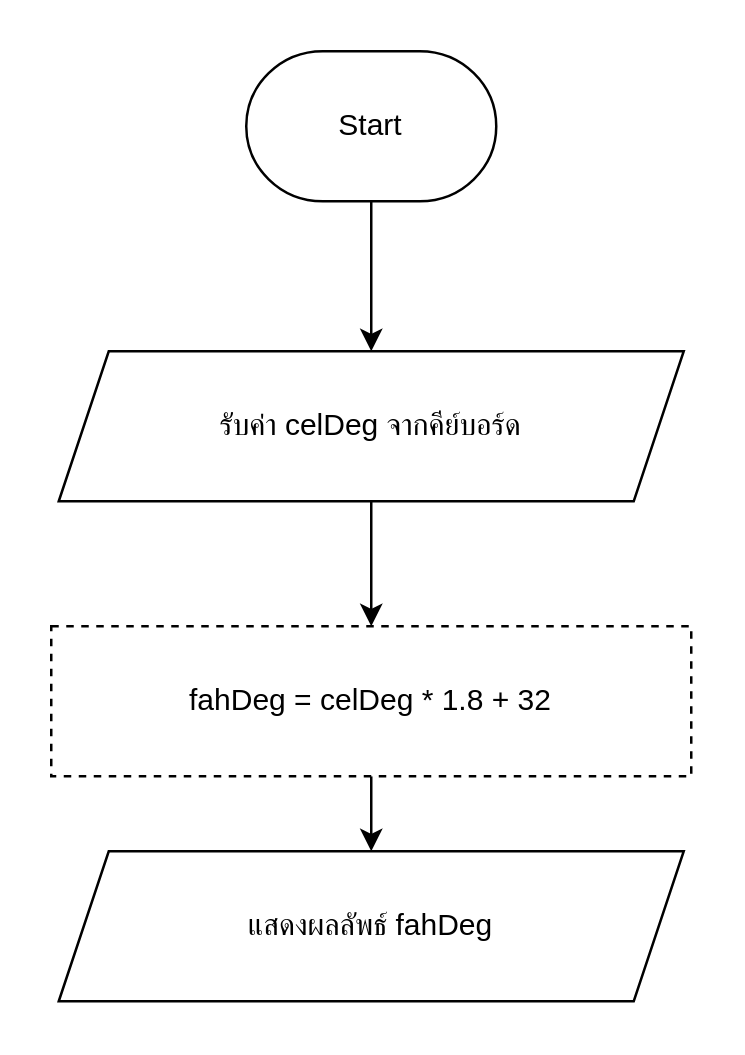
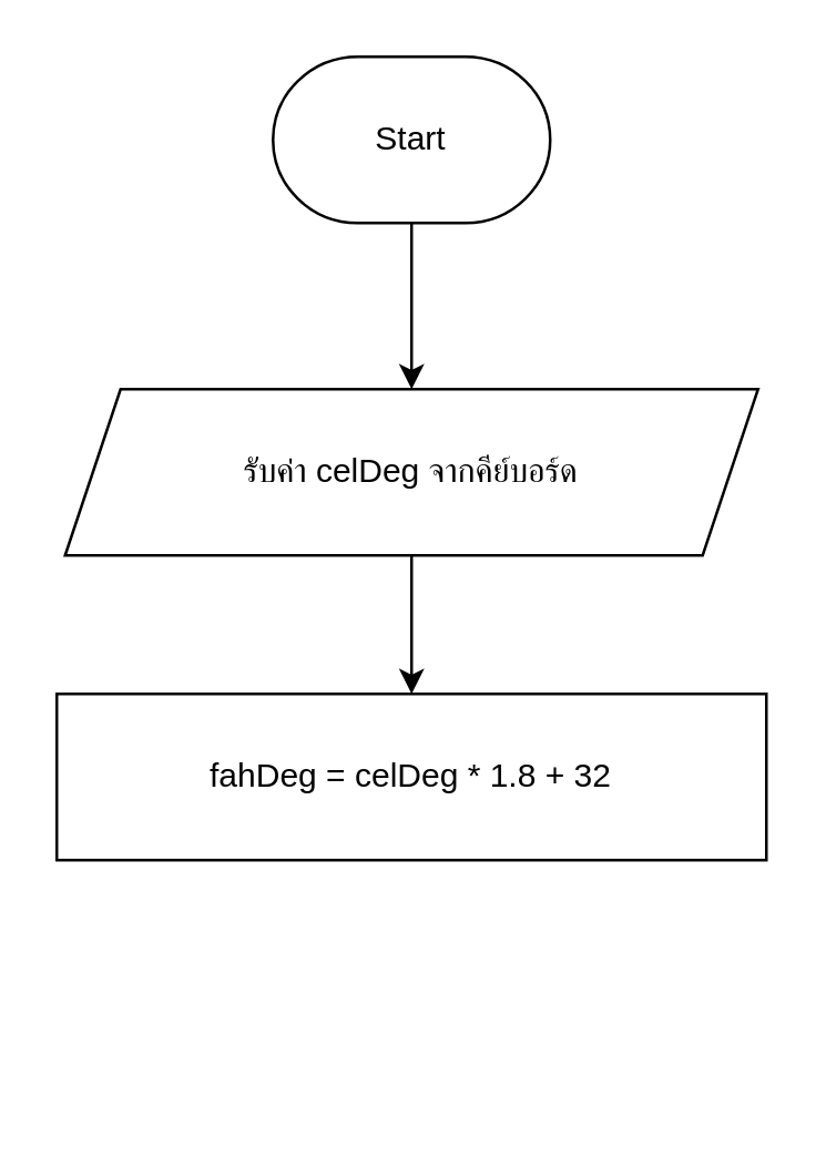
  <mxCell id="0" />
  <mxCell id="1" parent="0" />
- <mxCell id="2" value="แสดงผลลัพธ์ fahDeg" style="shape=parallelogram;perimeter=parallelogramPerimeter;whiteSpace=wrap;html=1;fixedSize=1;" parent="1" vertex="1"><mxGeometry x="23" y="340" width="250" height="60" as="geometry" /></mxCell>
  <mxCell id="3" value="" style="edgeStyle=none;html=1;" parent="1" source="4" target="6" edge="1"><mxGeometry relative="1" as="geometry" /></mxCell>
  <mxCell id="4" value="Start" style="strokeWidth=1;html=1;shape=mxgraph.flowchart.terminator;whiteSpace=wrap;" parent="1" vertex="1"><mxGeometry x="98" y="20" width="100" height="60" as="geometry" /></mxCell>
  <mxCell id="5" value="" style="edgeStyle=none;html=1;" parent="1" source="6" target="8" edge="1"><mxGeometry relative="1" as="geometry" /></mxCell>
  <mxCell id="6" value="รับค่า celDeg จากคีย์บอร์ด" style="shape=parallelogram;perimeter=parallelogramPerimeter;whiteSpace=wrap;html=1;fixedSize=1;" parent="1" vertex="1"><mxGeometry x="23" y="140" width="250" height="60" as="geometry" /></mxCell>
- <mxCell id="7" value="" style="edgeStyle=none;html=1;" parent="1" source="8" target="2" edge="1"><mxGeometry relative="1" as="geometry" /></mxCell>
- <mxCell id="8" value="fahDeg = celDeg * 1.8 + 32" style="rounded=0;whiteSpace=wrap;html=1;dashed=1;" parent="1" vertex="1"><mxGeometry x="20" y="250" width="256" height="60" as="geometry" /></mxCell>
+ <mxCell id="8" value="fahDeg = celDeg * 1.8 + 32" style="rounded=0;whiteSpace=wrap;html=1;" parent="1" vertex="1"><mxGeometry x="20" y="250" width="256" height="60" as="geometry" /></mxCell>
